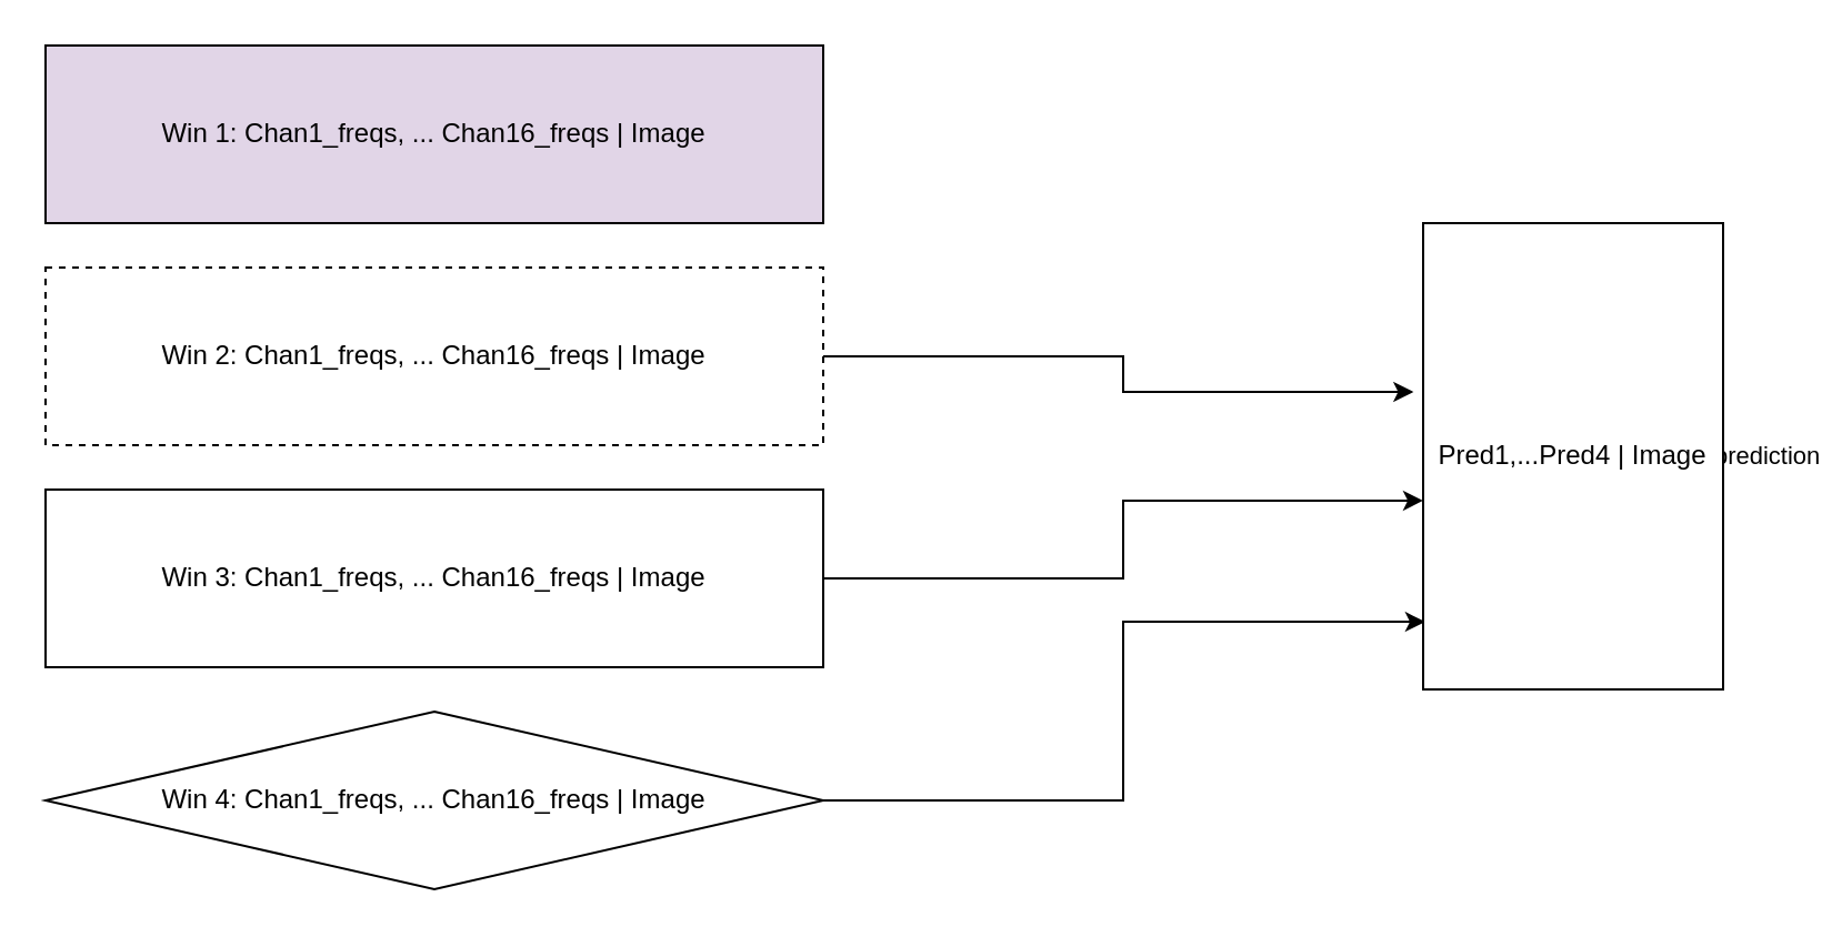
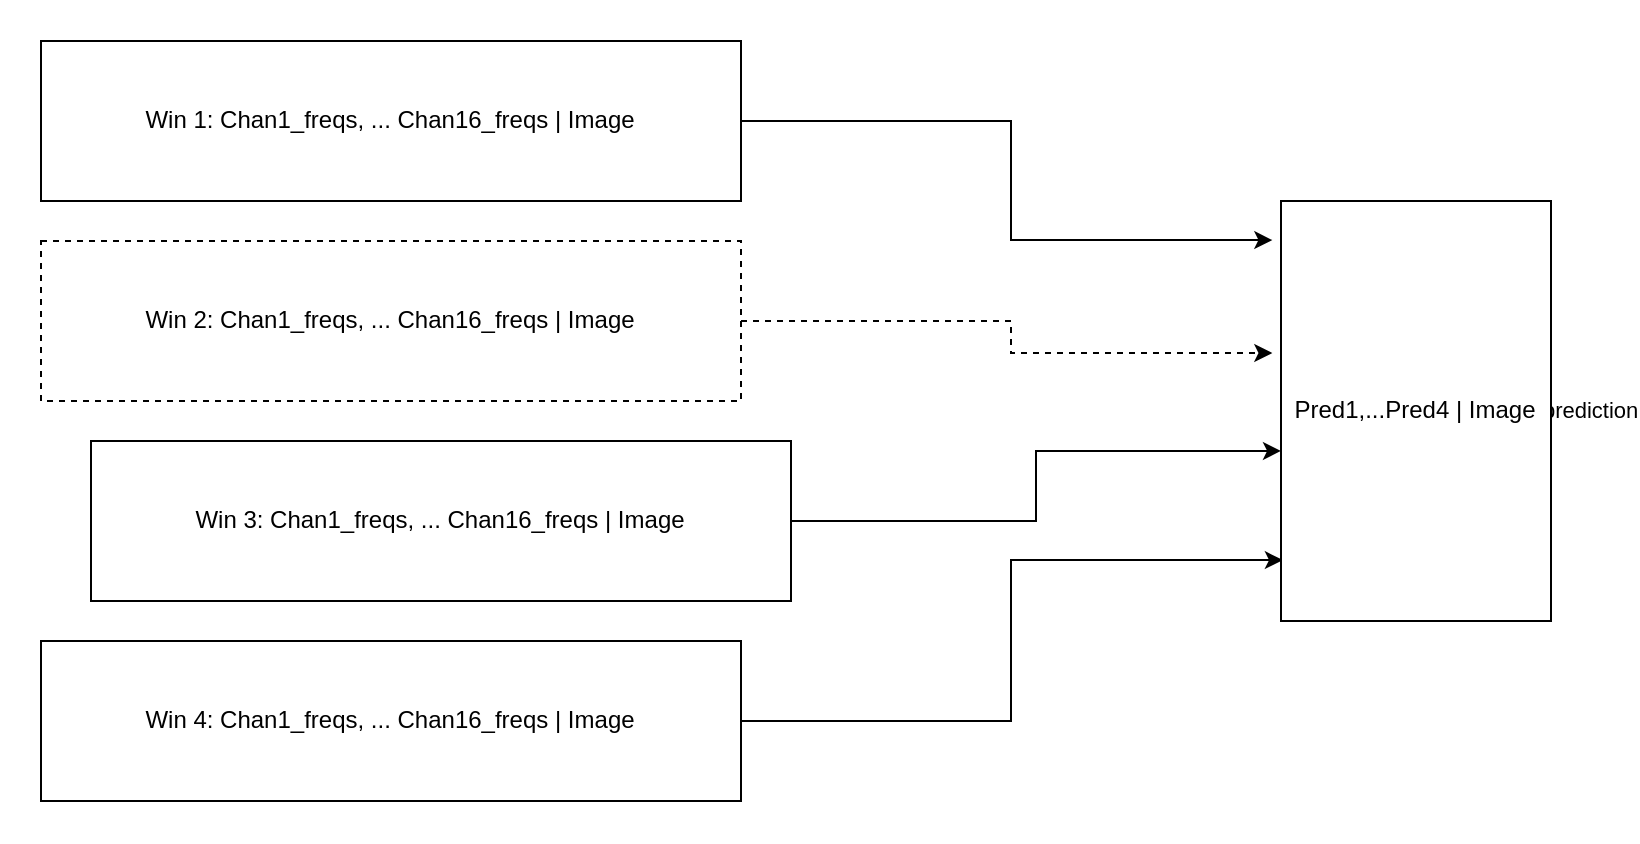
  <mxCell id="0" />
  <mxCell id="1" parent="0" />
- <mxCell id="3" value="Win 1: Chan1_freqs, ... Chan16_freqs | Image" style="rounded=0;whiteSpace=wrap;html=1;fillColor=#e1d5e7;" vertex="1" parent="1"><mxGeometry x="20" y="20" width="350" height="80" as="geometry" /></mxCell>
- <mxCell id="4" style="edgeStyle=orthogonalEdgeStyle;rounded=0;orthogonalLoop=1;jettySize=auto;html=1;exitX=1;exitY=0.5;exitDx=0;exitDy=0;entryX=-0.032;entryY=0.362;entryDx=0;entryDy=0;entryPerimeter=0;" edge="1" parent="1" source="5" target="11"><mxGeometry relative="1" as="geometry" /></mxCell>
+ <mxCell id="2" style="edgeStyle=orthogonalEdgeStyle;rounded=0;orthogonalLoop=1;jettySize=auto;html=1;exitX=1;exitY=0.5;exitDx=0;exitDy=0;entryX=-0.032;entryY=0.093;entryDx=0;entryDy=0;entryPerimeter=0;" edge="1" parent="1" source="3" target="11"><mxGeometry relative="1" as="geometry" /></mxCell>
+ <mxCell id="3" value="Win 1: Chan1_freqs, ... Chan16_freqs | Image" style="rounded=0;whiteSpace=wrap;html=1;" vertex="1" parent="1"><mxGeometry x="20" y="20" width="350" height="80" as="geometry" /></mxCell>
+ <mxCell id="4" style="edgeStyle=orthogonalEdgeStyle;rounded=0;orthogonalLoop=1;jettySize=auto;html=1;exitX=1;exitY=0.5;exitDx=0;exitDy=0;entryX=-0.032;entryY=0.362;entryDx=0;entryDy=0;entryPerimeter=0;dashed=1;" edge="1" parent="1" source="5" target="11"><mxGeometry relative="1" as="geometry" /></mxCell>
  <mxCell id="5" value="Win 2: Chan1_freqs, ... Chan16_freqs | Image" style="rounded=0;whiteSpace=wrap;html=1;dashed=1;" vertex="1" parent="1"><mxGeometry x="20" y="120" width="350" height="80" as="geometry" /></mxCell>
  <mxCell id="6" style="edgeStyle=orthogonalEdgeStyle;rounded=0;orthogonalLoop=1;jettySize=auto;html=1;exitX=1;exitY=0.5;exitDx=0;exitDy=0;entryX=0;entryY=0.595;entryDx=0;entryDy=0;entryPerimeter=0;" edge="1" parent="1" source="7" target="11"><mxGeometry relative="1" as="geometry" /></mxCell>
- <mxCell id="7" value="Win 3: Chan1_freqs, ... Chan16_freqs | Image" style="rounded=0;whiteSpace=wrap;html=1;" vertex="1" parent="1"><mxGeometry x="20" y="220" width="350" height="80" as="geometry" /></mxCell>
+ <mxCell id="7" value="Win 3: Chan1_freqs, ... Chan16_freqs | Image" style="rounded=0;whiteSpace=wrap;html=1;" vertex="1" parent="1"><mxGeometry x="45" y="220" width="350" height="80" as="geometry" /></mxCell>
  <mxCell id="8" style="edgeStyle=orthogonalEdgeStyle;rounded=0;orthogonalLoop=1;jettySize=auto;html=1;exitX=1;exitY=0.5;exitDx=0;exitDy=0;entryX=0.007;entryY=0.855;entryDx=0;entryDy=0;entryPerimeter=0;" edge="1" parent="1" source="9" target="11"><mxGeometry relative="1" as="geometry" /></mxCell>
- <mxCell id="9" value="Win 4: Chan1_freqs, ... Chan16_freqs | Image" style="rhombus;whiteSpace=wrap;html=1;" vertex="1" parent="1"><mxGeometry x="20" y="320" width="350" height="80" as="geometry" /></mxCell>
+ <mxCell id="9" value="Win 4: Chan1_freqs, ... Chan16_freqs | Image" style="rounded=0;whiteSpace=wrap;html=1;" vertex="1" parent="1"><mxGeometry x="20" y="320" width="350" height="80" as="geometry" /></mxCell>
  <mxCell id="10" value="Image prediction" style="edgeStyle=orthogonalEdgeStyle;rounded=0;orthogonalLoop=1;jettySize=auto;html=1;exitX=1;exitY=0.5;exitDx=0;exitDy=0;" edge="1" parent="1" source="11"><mxGeometry relative="1" as="geometry"><mxPoint x="780" y="205" as="targetPoint" /></mxGeometry></mxCell>
  <mxCell id="11" value="Pred1,...Pred4 | Image" style="rounded=0;whiteSpace=wrap;html=1;" vertex="1" parent="1"><mxGeometry x="640" y="100" width="135" height="210" as="geometry" /></mxCell>
